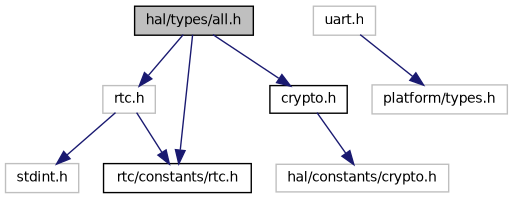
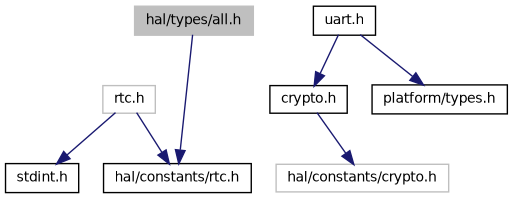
  digraph {
    node [color=black fontname=Helvetica fontsize=10 shape=record]
    edge [color=midnightblue fontname=Helvetica fontsize=10 labelfontname=Helvetica labelfontsize=10 style=solid]
-   n1 [fillcolor=grey75 fontcolor=black height=0.2 label="hal/types/all.h" style=filled width=0.4]
+   n1 [color=grey75 fillcolor=grey75 fontcolor=black height=0.2 label="hal/types/all.h" style=filled width=0.4]
    n2 [height=0.2 label="crypto.h" width=0.4]
    n3 [color=grey75 height=0.2 label="rtc.h" width=0.4]
-   n4 [height=0.2 label="rtc/constants/rtc.h" width=0.4]
+   n4 [height=0.2 label="hal/constants/rtc.h" width=0.4]
    n5 [color=grey75 height=0.2 label="hal/constants/crypto.h" width=0.4]
-   n6 [color=grey75 height=0.2 label="stdint.h" width=0.4]
-   n7 [color=grey75 height=0.2 label="uart.h" width=0.4]
-   n8 [color=grey75 height=0.2 label="platform/types.h" width=0.4]
-   n1 -> n2
-   n1 -> n3
+   n6 [height=0.2 label="stdint.h" width=0.4]
+   n7 [height=0.2 label="uart.h" width=0.4]
+   n8 [height=0.2 label="platform/types.h" width=0.4]
+   n7 -> n2
    n1 -> n4
    n2 -> n5
    n3 -> n4
    n3 -> n6
    n7 -> n8
  }
